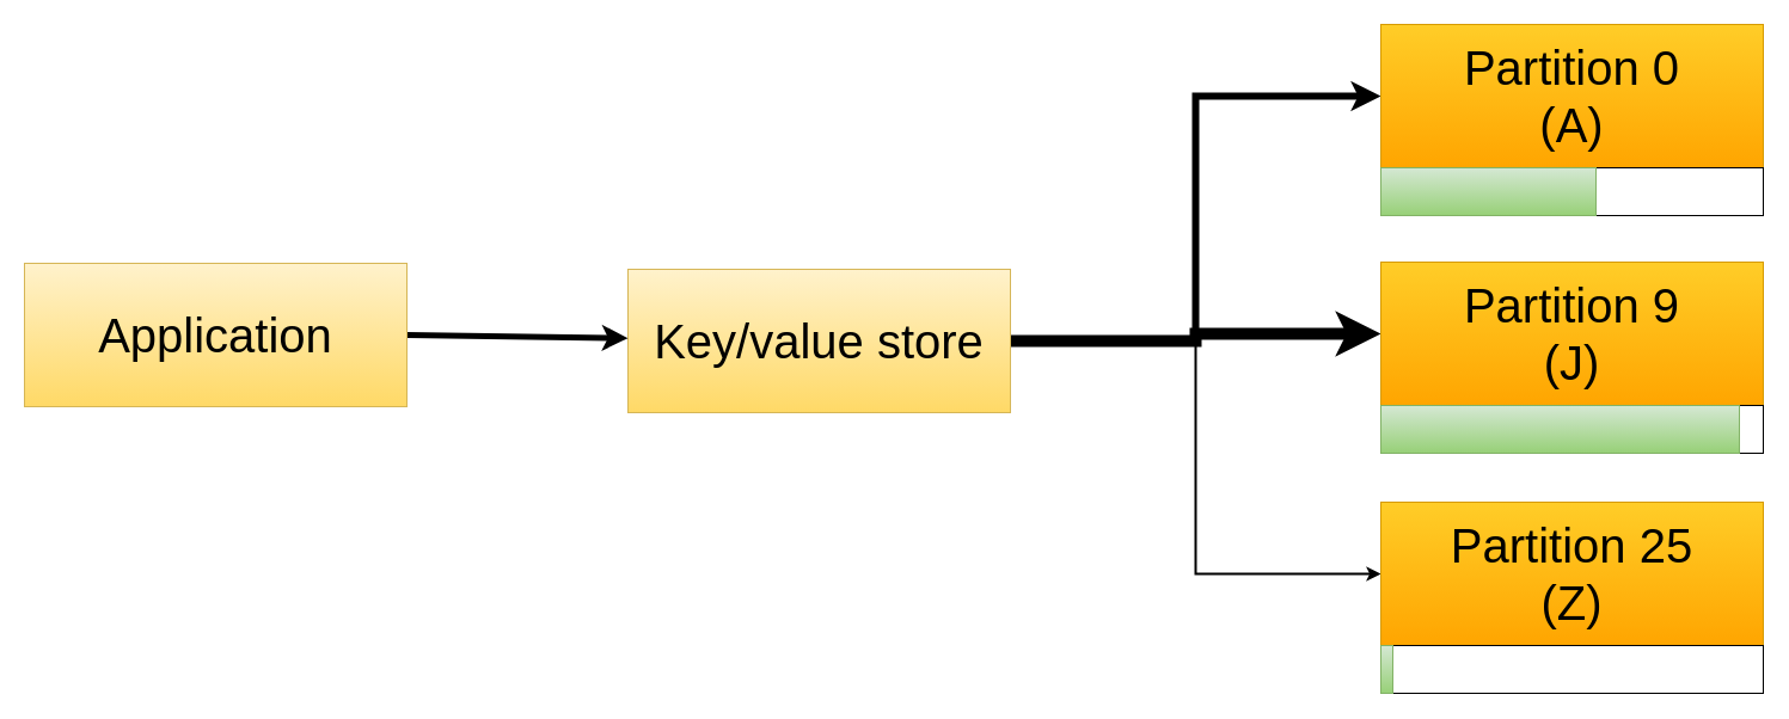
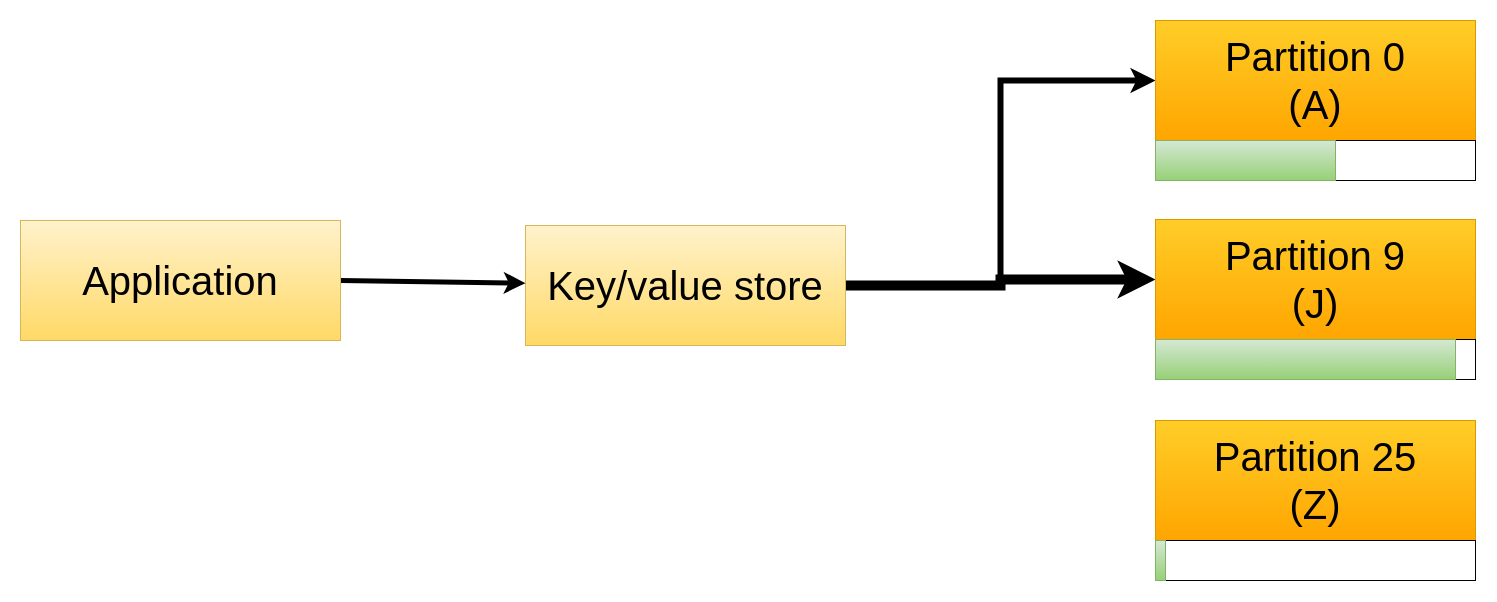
  <mxCell id="0" />
  <mxCell id="1" parent="0" />
  <mxCell id="2" style="rounded=0;orthogonalLoop=1;jettySize=auto;html=1;exitX=1;exitY=0.5;exitDx=0;exitDy=0;entryX=0;entryY=0.5;entryDx=0;entryDy=0;fontSize=40;strokeWidth=6;edgeStyle=orthogonalEdgeStyle;" edge="1" parent="1" source="5" target="6"><mxGeometry relative="1" as="geometry" /></mxCell>
- <mxCell id="3" style="edgeStyle=orthogonalEdgeStyle;rounded=0;orthogonalLoop=1;jettySize=auto;html=1;exitX=1;exitY=0.5;exitDx=0;exitDy=0;entryX=0;entryY=0.5;entryDx=0;entryDy=0;fontSize=40;strokeWidth=2;" edge="1" parent="1" source="5" target="7"><mxGeometry relative="1" as="geometry" /></mxCell>
  <mxCell id="4" style="edgeStyle=orthogonalEdgeStyle;rounded=0;orthogonalLoop=1;jettySize=auto;html=1;exitX=1;exitY=0.5;exitDx=0;exitDy=0;fontSize=25;strokeWidth=10;entryX=0;entryY=0.5;entryDx=0;entryDy=0;" edge="1" parent="1" source="5" target="13"><mxGeometry relative="1" as="geometry"><mxPoint x="1095" y="280" as="targetPoint" /></mxGeometry></mxCell>
  <mxCell id="5" value="&lt;font style=&quot;font-size: 40px;&quot;&gt;Key/value store&lt;/font&gt;" style="rounded=0;whiteSpace=wrap;html=1;fillColor=#fff2cc;gradientColor=#ffd966;strokeColor=#d6b656;" vertex="1" parent="1"><mxGeometry x="525" y="225" width="320" height="120" as="geometry" /></mxCell>
  <mxCell id="6" value="&lt;span style=&quot;font-size: 40px;&quot;&gt;Partition 0&lt;br&gt;(A)&lt;br&gt;&lt;/span&gt;" style="rounded=0;whiteSpace=wrap;html=1;fillColor=#ffcd28;gradientColor=#ffa500;strokeColor=#d79b00;" vertex="1" parent="1"><mxGeometry x="1155" y="20" width="320" height="120" as="geometry" /></mxCell>
  <mxCell id="7" value="&lt;span style=&quot;font-size: 40px;&quot;&gt;Partition 25&lt;br&gt;(Z)&lt;br&gt;&lt;/span&gt;" style="rounded=0;whiteSpace=wrap;html=1;fillColor=#ffcd28;gradientColor=#ffa500;strokeColor=#d79b00;" vertex="1" parent="1"><mxGeometry x="1155" y="420" width="320" height="120" as="geometry" /></mxCell>
  <mxCell id="8" style="edgeStyle=none;rounded=0;orthogonalLoop=1;jettySize=auto;html=1;exitX=1;exitY=0.5;exitDx=0;exitDy=0;fontSize=25;strokeWidth=5;" edge="1" parent="1" source="9" target="5"><mxGeometry relative="1" as="geometry" /></mxCell>
  <mxCell id="9" value="&lt;font style=&quot;font-size: 40px;&quot;&gt;Application&lt;/font&gt;" style="rounded=0;whiteSpace=wrap;html=1;fillColor=#fff2cc;gradientColor=#ffd966;strokeColor=#d6b656;" vertex="1" parent="1"><mxGeometry x="20" y="220" width="320" height="120" as="geometry" /></mxCell>
  <mxCell id="10" value="" style="rounded=0;whiteSpace=wrap;html=1;fontSize=25;" vertex="1" parent="1"><mxGeometry x="1155" y="140" width="320" height="40" as="geometry" /></mxCell>
  <mxCell id="11" value="" style="rounded=0;whiteSpace=wrap;html=1;fontSize=25;fillColor=#d5e8d4;gradientColor=#97d077;strokeColor=#82b366;" vertex="1" parent="1"><mxGeometry x="1155" y="140" width="180" height="40" as="geometry" /></mxCell>
  <mxCell id="12" value="" style="rounded=0;whiteSpace=wrap;html=1;fontSize=25;" vertex="1" parent="1"><mxGeometry x="1155" y="540" width="320" height="40" as="geometry" /></mxCell>
  <mxCell id="13" value="&lt;span style=&quot;font-size: 40px;&quot;&gt;Partition 9&lt;br&gt;(J)&lt;br&gt;&lt;/span&gt;" style="rounded=0;whiteSpace=wrap;html=1;fillColor=#ffcd28;gradientColor=#ffa500;strokeColor=#d79b00;" vertex="1" parent="1"><mxGeometry x="1155" y="219" width="320" height="120" as="geometry" /></mxCell>
  <mxCell id="14" value="" style="rounded=0;whiteSpace=wrap;html=1;fontSize=25;" vertex="1" parent="1"><mxGeometry x="1155" y="339" width="320" height="40" as="geometry" /></mxCell>
  <mxCell id="15" value="" style="rounded=0;whiteSpace=wrap;html=1;fontSize=25;fillColor=#d5e8d4;gradientColor=#97d077;strokeColor=#82b366;" vertex="1" parent="1"><mxGeometry x="1155" y="339" width="300" height="40" as="geometry" /></mxCell>
  <mxCell id="16" value="" style="rounded=0;whiteSpace=wrap;html=1;fontSize=25;fillColor=#d5e8d4;gradientColor=#97d077;strokeColor=#82b366;" vertex="1" parent="1"><mxGeometry x="1155" y="540" width="10" height="40" as="geometry" /></mxCell>
